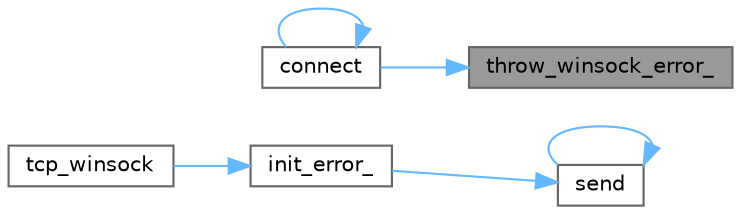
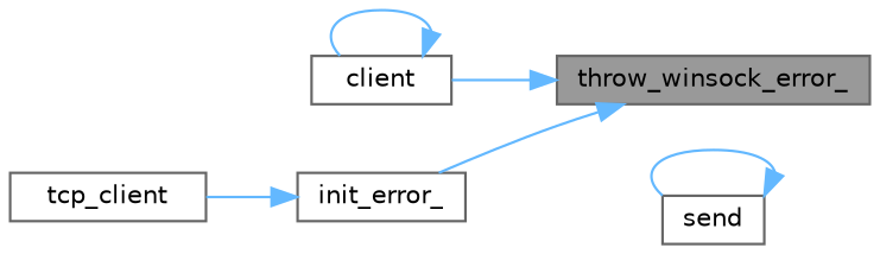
  digraph {
    rankdir=RL
    node [color=grey40 fillcolor=white fontname=Helvetica fontsize=10 shape=box style=filled]
    edge [color=steelblue1 dir=back fontname=Helvetica fontsize=10 labelfontname=Helvetica labelfontsize=10 style=solid]
    n1 [color=gray40 fillcolor=grey60 fontcolor=black height=0.2 label=throw_winsock_error_ width=0.4]
-   n2 [height=0.2 label=connect width=0.4]
+   n2 [height=0.2 label=client width=0.4]
    n3 [height=0.2 label=init_error_ width=0.4]
-   n4 [height=0.2 label=tcp_winsock width=0.4]
+   n4 [height=0.2 label=tcp_client width=0.4]
    n5 [height=0.2 label=send width=0.4]
    n1 -> n2
-   n5 -> n3
+   n1 -> n3
    n2 -> n2
    n3 -> n4
    n5 -> n5
  }
